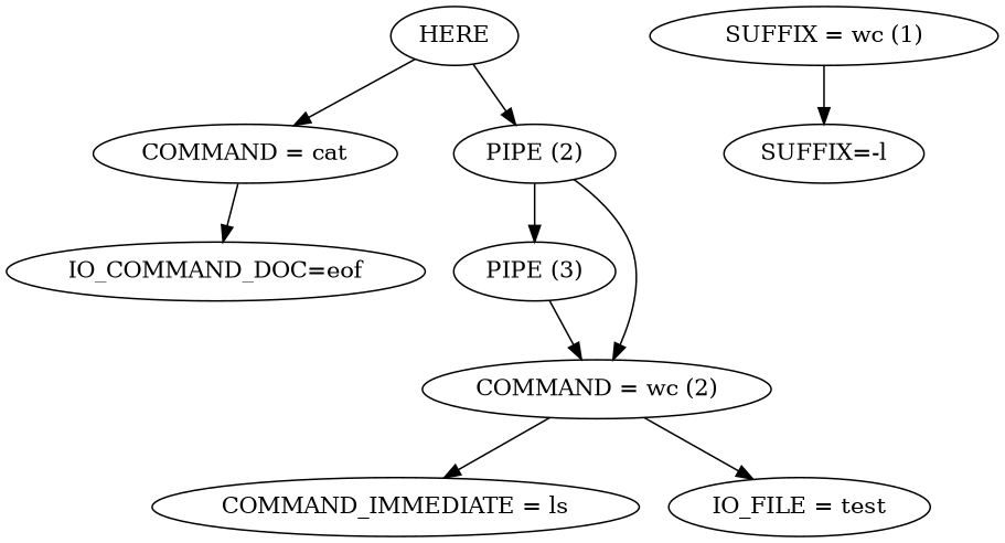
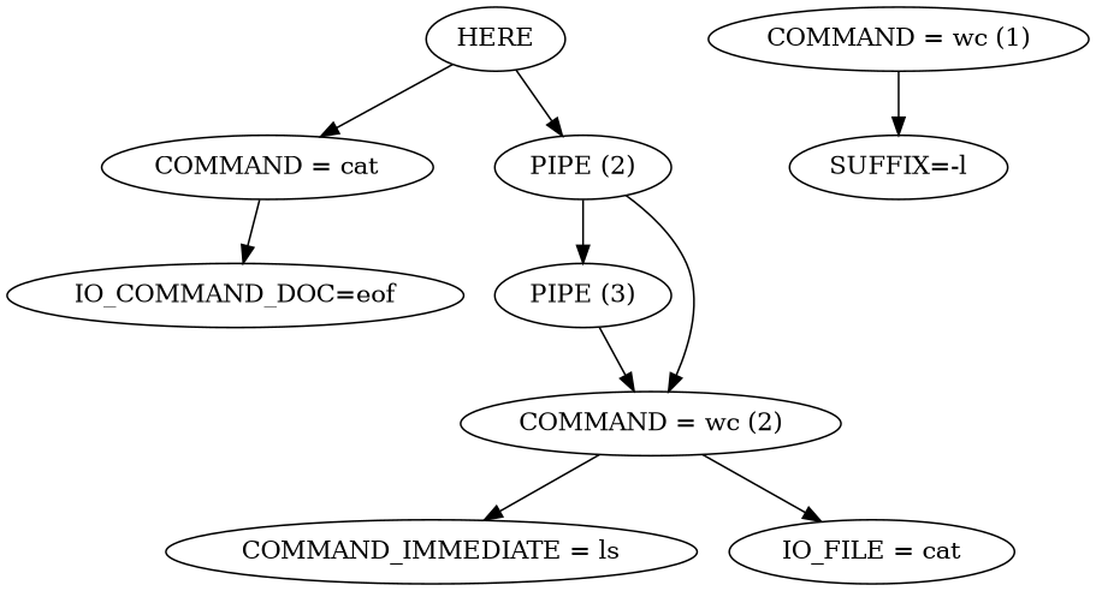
  digraph {
    n1 [label=HERE]
    "COMMAND = cat"
    "PIPE (2)"
    n4 [label="IO_COMMAND_DOC=eof"]
    "PIPE (3)"
    "COMMAND = wc (2)"
-   "COMMAND = wc (1)" [label="SUFFIX = wc (1)"]
+   "COMMAND = wc (1)"
    "SUFFIX=-l"
    "COMMAND_IMMEDIATE = ls"
-   "IO_FILE = test"
+   "IO_FILE = test" [label="IO_FILE = cat"]
    n1 -> "COMMAND = cat"
    n1 -> "PIPE (2)"
    "COMMAND = cat" -> n4
    "PIPE (2)" -> "PIPE (3)"
    "PIPE (2)" -> "COMMAND = wc (2)"
    "PIPE (3)" -> "COMMAND = wc (2)"
    "COMMAND = wc (2)" -> "COMMAND_IMMEDIATE = ls"
    "COMMAND = wc (2)" -> "IO_FILE = test"
    "COMMAND = wc (1)" -> "SUFFIX=-l"
  }
